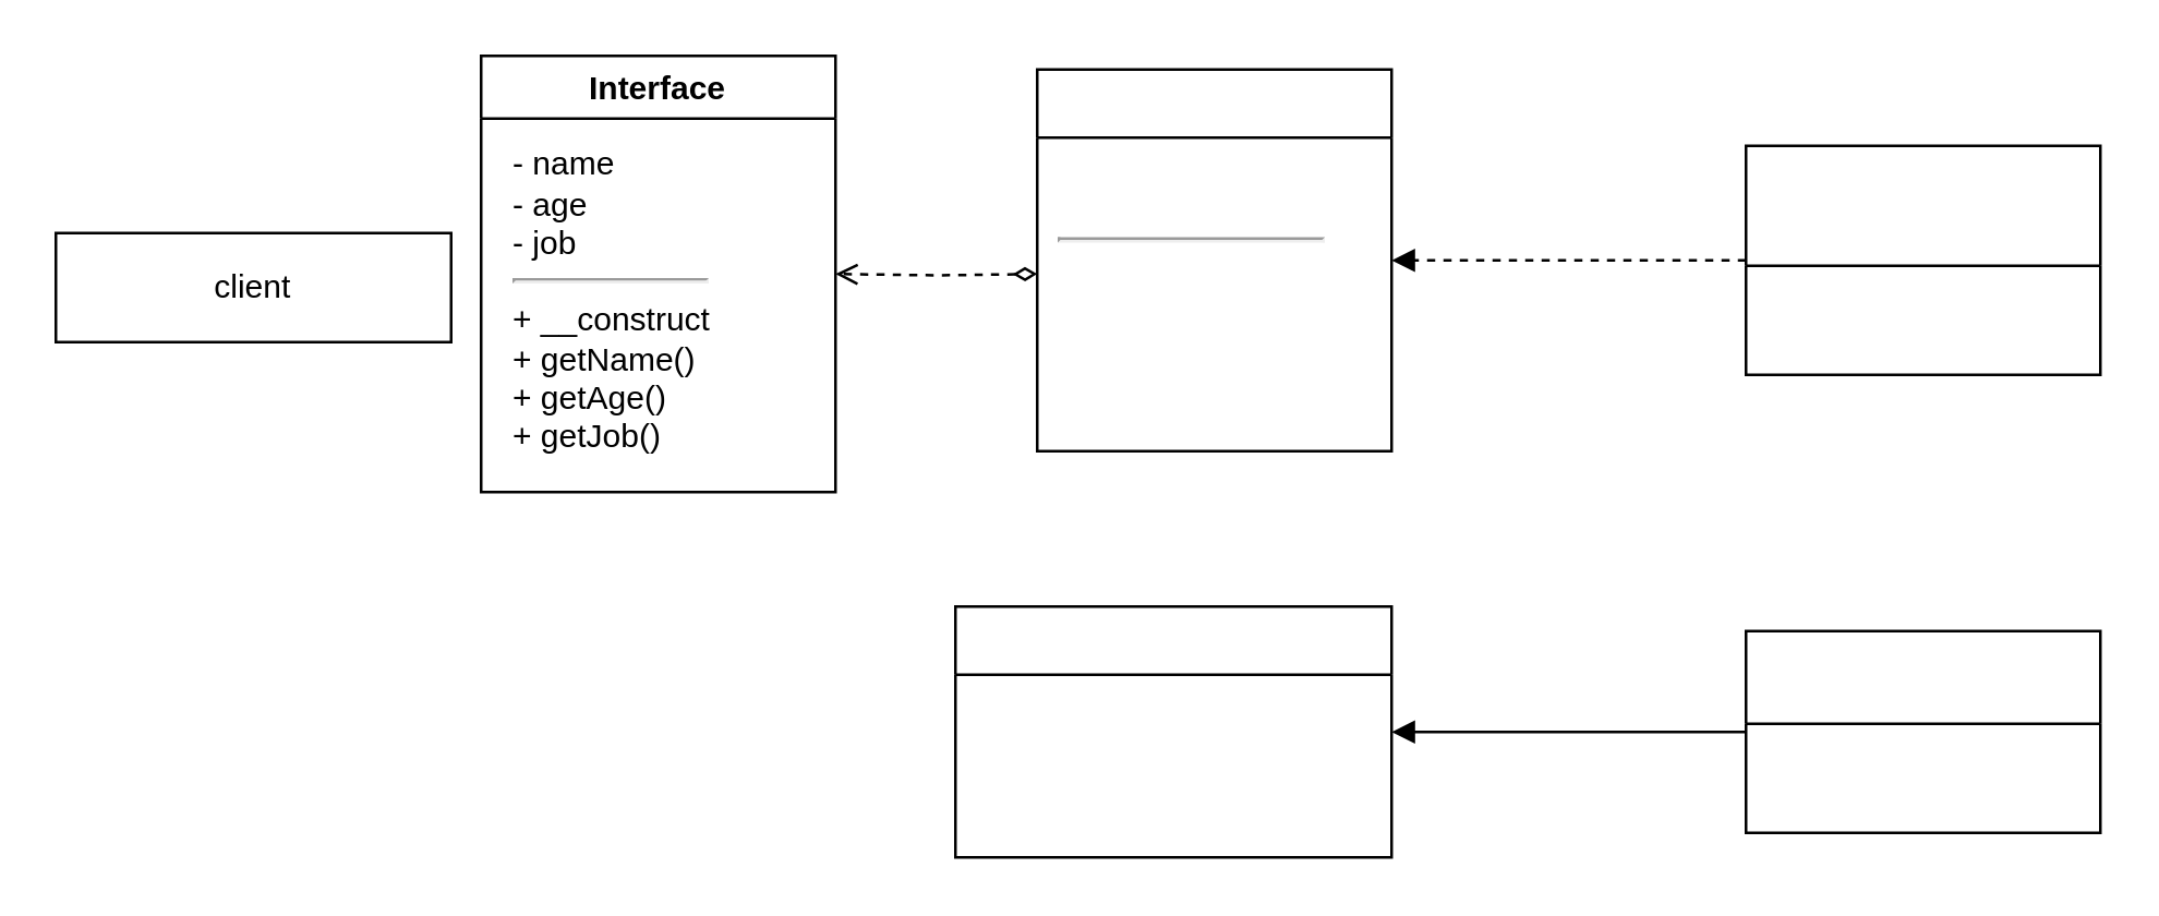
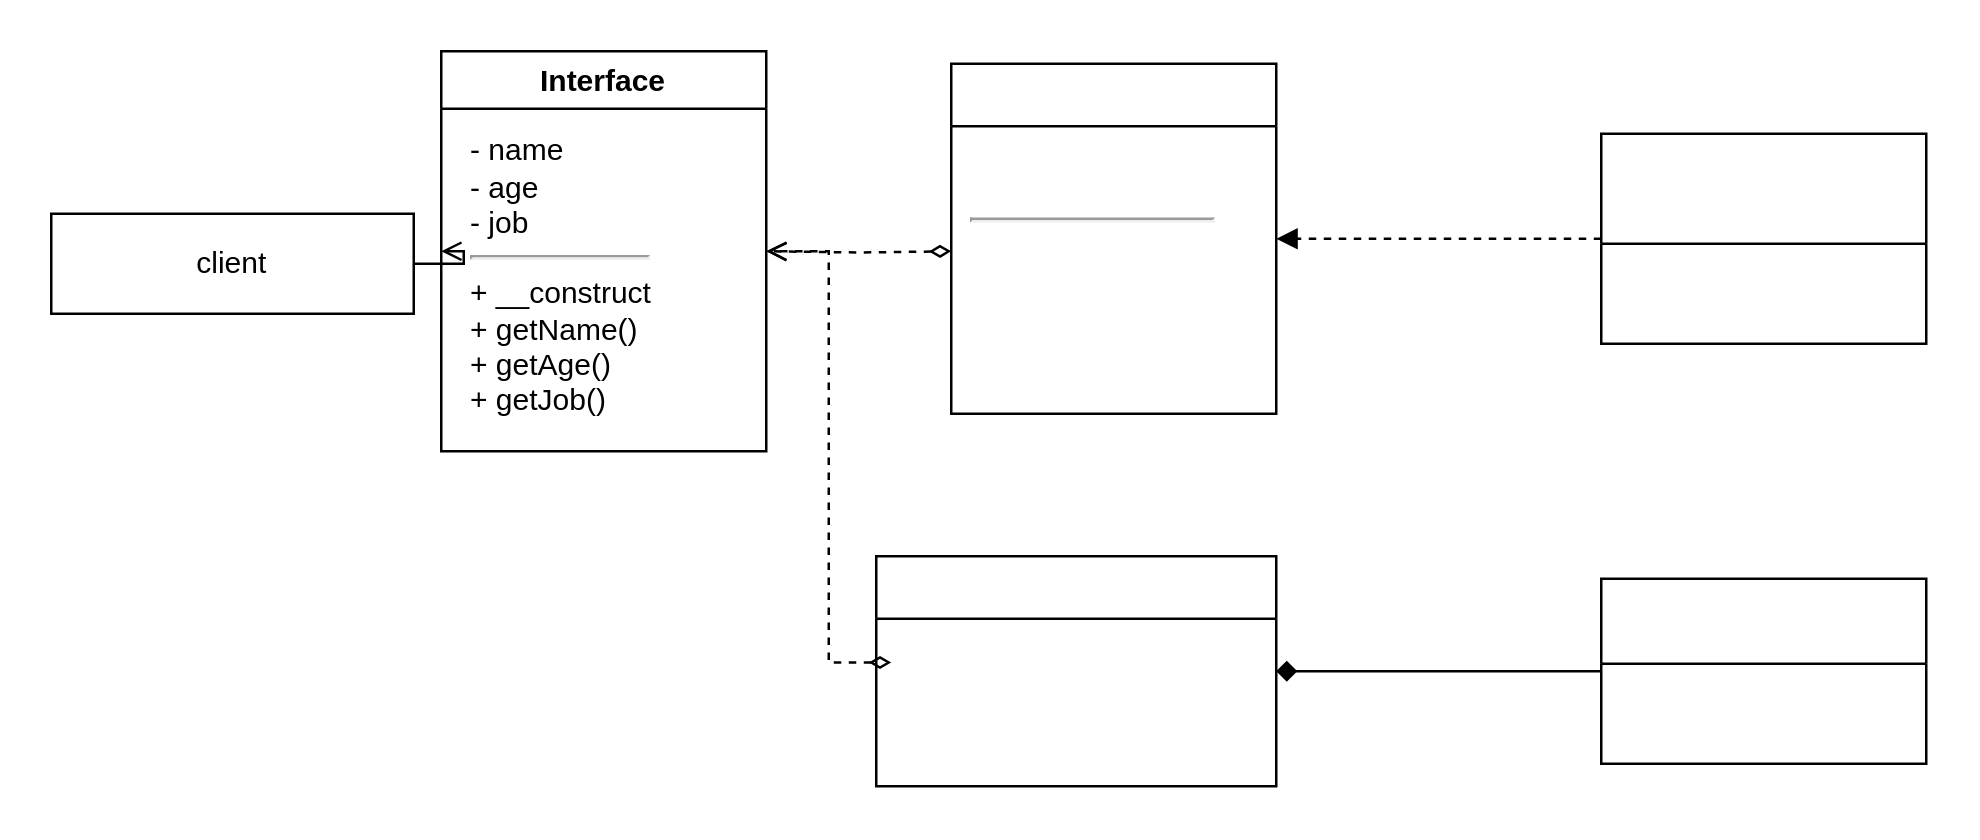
  <mxCell id="0" />
  <mxCell id="1" parent="0" />
+ <mxCell id="2" style="edgeStyle=orthogonalEdgeStyle;rounded=0;orthogonalLoop=1;jettySize=auto;html=1;fontColor=#FFFFFF;startArrow=none;startFill=0;endArrow=open;endFill=0;entryX=0;entryY=0.5;entryDx=0;entryDy=0;" edge="1" parent="1" source="3" target="4"><mxGeometry relative="1" as="geometry"><mxPoint x="180" y="95" as="targetPoint" /></mxGeometry></mxCell>
  <mxCell id="3" value="client" style="whiteSpace=wrap;html=1;" vertex="1" parent="1"><mxGeometry x="20" y="85" width="145" height="40" as="geometry" /></mxCell>
  <mxCell id="4" value="Interface" style="swimlane;" vertex="1" parent="1"><mxGeometry x="176" y="20" width="130" height="160" as="geometry" /></mxCell>
  <mxCell id="5" value="&lt;div style=&quot;&quot;&gt;&lt;span&gt;- name&lt;/span&gt;&lt;/div&gt;&lt;div style=&quot;&quot;&gt;&lt;span&gt;- age&lt;/span&gt;&lt;/div&gt;&lt;div style=&quot;&quot;&gt;&lt;span&gt;- job&lt;/span&gt;&lt;/div&gt;&lt;hr id=&quot;null&quot; style=&quot;&quot;&gt;&lt;div style=&quot;&quot;&gt;&lt;span&gt;+ __construct&lt;/span&gt;&lt;/div&gt;&lt;div style=&quot;&quot;&gt;&lt;span&gt;+ getName()&lt;/span&gt;&lt;/div&gt;&lt;div style=&quot;&quot;&gt;&lt;span&gt;+ getAge()&lt;/span&gt;&lt;/div&gt;&lt;div style=&quot;&quot;&gt;&lt;span&gt;+ getJob()&lt;/span&gt;&lt;/div&gt;" style="text;html=1;strokeColor=none;fillColor=none;align=left;verticalAlign=middle;whiteSpace=wrap;rounded=0;" vertex="1" parent="1"><mxGeometry x="186" y="50" width="100" height="120" as="geometry" /></mxCell>
  <mxCell id="6" style="edgeStyle=orthogonalEdgeStyle;rounded=0;orthogonalLoop=1;jettySize=auto;html=1;dashed=1;fontColor=#FFFFFF;startArrow=diamondThin;startFill=0;endArrow=open;endFill=0;entryX=1;entryY=0.5;entryDx=0;entryDy=0;" edge="1" parent="1" target="4"><mxGeometry relative="1" as="geometry"><mxPoint x="310" y="94" as="targetPoint" /><mxPoint x="380" y="100" as="sourcePoint" /></mxGeometry></mxCell>
  <mxCell id="7" value="依存" style="edgeLabel;html=1;align=center;verticalAlign=middle;resizable=0;points=[];fontColor=#FFFFFF;" vertex="1" connectable="0" parent="6"><mxGeometry x="0.391" y="2" relative="1" as="geometry"><mxPoint x="11" y="-16" as="offset" /></mxGeometry></mxCell>
  <mxCell id="8" value="Employees" style="swimlane;fontColor=#FFFFFF;startSize=25;" vertex="1" parent="1"><mxGeometry x="380" y="25" width="130" height="140" as="geometry" /></mxCell>
  <mxCell id="9" value="&lt;font style=&quot;font-size: 12px&quot;&gt;- employees&lt;br&gt;&lt;hr id=&quot;null&quot;&gt;+ __construct&lt;br&gt;+ add( Employee )&lt;br&gt;+ getIterator()&lt;br&gt;&lt;/font&gt;" style="text;html=1;strokeColor=none;fillColor=none;align=left;verticalAlign=top;whiteSpace=wrap;rounded=0;fontColor=#FFFFFF;labelBackgroundColor=none;" vertex="1" parent="8"><mxGeometry x="6" y="35" width="106" height="76" as="geometry" /></mxCell>
  <mxCell id="10" style="edgeStyle=orthogonalEdgeStyle;rounded=0;orthogonalLoop=1;jettySize=auto;html=1;entryX=1;entryY=0.5;entryDx=0;entryDy=0;fontColor=#FFFFFF;dashed=1;endArrow=block;endFill=1;" edge="1" parent="1" source="12" target="8"><mxGeometry relative="1" as="geometry" /></mxCell>
  <mxCell id="11" value="implements" style="edgeLabel;html=1;align=center;verticalAlign=middle;resizable=0;points=[];fontColor=#FFFFFF;" vertex="1" connectable="0" parent="10"><mxGeometry y="-3" relative="1" as="geometry"><mxPoint y="-9" as="offset" /></mxGeometry></mxCell>
  <mxCell id="12" value="&lt;&lt;Interface&gt;&gt;&#10;IteratorAggregate" style="swimlane;fontColor=#FFFFFF;startSize=44;" vertex="1" parent="1"><mxGeometry x="640" y="53" width="130" height="84" as="geometry" /></mxCell>
  <mxCell id="13" value="&lt;font style=&quot;font-size: 12px&quot;&gt;getIterator&lt;/font&gt;" style="text;html=1;strokeColor=none;fillColor=none;align=left;verticalAlign=middle;whiteSpace=wrap;rounded=0;fontColor=#FFFFFF;labelBackgroundColor=none;" vertex="1" parent="12"><mxGeometry x="14" y="54" width="96" height="20" as="geometry" /></mxCell>
  <mxCell id="14" value="IteratorAggregate" style="swimlane;fontColor=#FFFFFF;startSize=25;" vertex="1" parent="1"><mxGeometry x="350" y="222" width="160" height="92" as="geometry" /></mxCell>
  <mxCell id="15" value="&lt;font style=&quot;font-size: 12px&quot;&gt;+ __construct( Iterator )&lt;br&gt;+ accept()&lt;br&gt;&lt;/font&gt;" style="text;html=1;strokeColor=none;fillColor=none;align=left;verticalAlign=top;whiteSpace=wrap;rounded=0;fontColor=#FFFFFF;labelBackgroundColor=none;" vertex="1" parent="14"><mxGeometry x="6" y="20" width="144" height="45" as="geometry" /></mxCell>
- <mxCell id="16" style="edgeStyle=orthogonalEdgeStyle;rounded=0;orthogonalLoop=1;jettySize=auto;html=1;entryX=1;entryY=0.5;entryDx=0;entryDy=0;fontColor=#FFFFFF;endArrow=block;endFill=1;" edge="1" source="18" target="14" parent="1"><mxGeometry relative="1" as="geometry" /></mxCell>
+ <mxCell id="16" style="edgeStyle=orthogonalEdgeStyle;rounded=0;orthogonalLoop=1;jettySize=auto;html=1;entryX=1;entryY=0.5;entryDx=0;entryDy=0;fontColor=#FFFFFF;endArrow=diamond;endFill=1;" edge="1" source="18" target="14" parent="1"><mxGeometry relative="1" as="geometry" /></mxCell>
  <mxCell id="17" value="extends" style="edgeLabel;html=1;align=center;verticalAlign=middle;resizable=0;points=[];fontColor=#FFFFFF;" vertex="1" connectable="0" parent="16"><mxGeometry y="-3" relative="1" as="geometry"><mxPoint y="-9" as="offset" /></mxGeometry></mxCell>
  <mxCell id="18" value="FilterIterator" style="swimlane;fontColor=#FFFFFF;startSize=34;" vertex="1" parent="1"><mxGeometry x="640" y="231" width="130" height="74" as="geometry" /></mxCell>
  <mxCell id="19" value="&lt;font style=&quot;font-size: 12px&quot;&gt;getIterator&lt;/font&gt;" style="text;html=1;strokeColor=none;fillColor=none;align=left;verticalAlign=middle;whiteSpace=wrap;rounded=0;fontColor=#FFFFFF;labelBackgroundColor=none;" vertex="1" parent="18"><mxGeometry x="9" y="42" width="96" height="20" as="geometry" /></mxCell>
+ <mxCell id="20" style="edgeStyle=orthogonalEdgeStyle;rounded=0;orthogonalLoop=1;jettySize=auto;html=1;entryX=1;entryY=0.5;entryDx=0;entryDy=0;dashed=1;fontColor=#FFFFFF;startArrow=diamondThin;startFill=0;endArrow=open;endFill=0;" edge="1" parent="1" source="15" target="4"><mxGeometry relative="1" as="geometry" /></mxCell>
+ <mxCell id="21" value="依存" style="edgeLabel;html=1;align=center;verticalAlign=middle;resizable=0;points=[];fontColor=#FFFFFF;" vertex="1" connectable="0" parent="20"><mxGeometry x="-0.121" y="-2" relative="1" as="geometry"><mxPoint x="15" as="offset" /></mxGeometry></mxCell>
